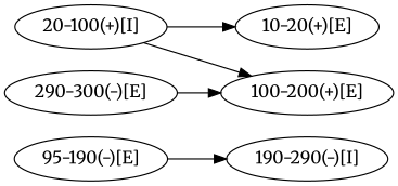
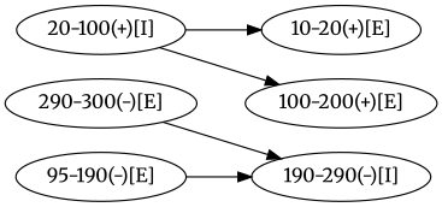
  strict digraph {
    fontname=Merriweather
    rankdir=LR
    node [fontname=Merriweather]
    edge [fontname=Merriweather]
    "10-20(+)[E]" [ids="A.1.1.1"]
    "20-100(+)[I]" [ids="A.1.1"]
    "100-200(+)[E]" [ids="A.1.1.2,B.1.1.1,C.1.1.1,D.1.1.1"]
    "290-300(-)[E]" [ids="E.1.1.2"]
    "190-290(-)[I]" [ids="E.1.1"]
    "95-190(-)[E]" [ids="B.1.1.1,C.1.1.1,D.1.1.1,E.1.1.1"]
    "20-100(+)[I]" -> "10-20(+)[E]"
    "20-100(+)[I]" -> "100-200(+)[E]"
-   "290-300(-)[E]" -> "100-200(+)[E]"
+   "290-300(-)[E]" -> "190-290(-)[I]"
    "95-190(-)[E]" -> "190-290(-)[I]"
  }
